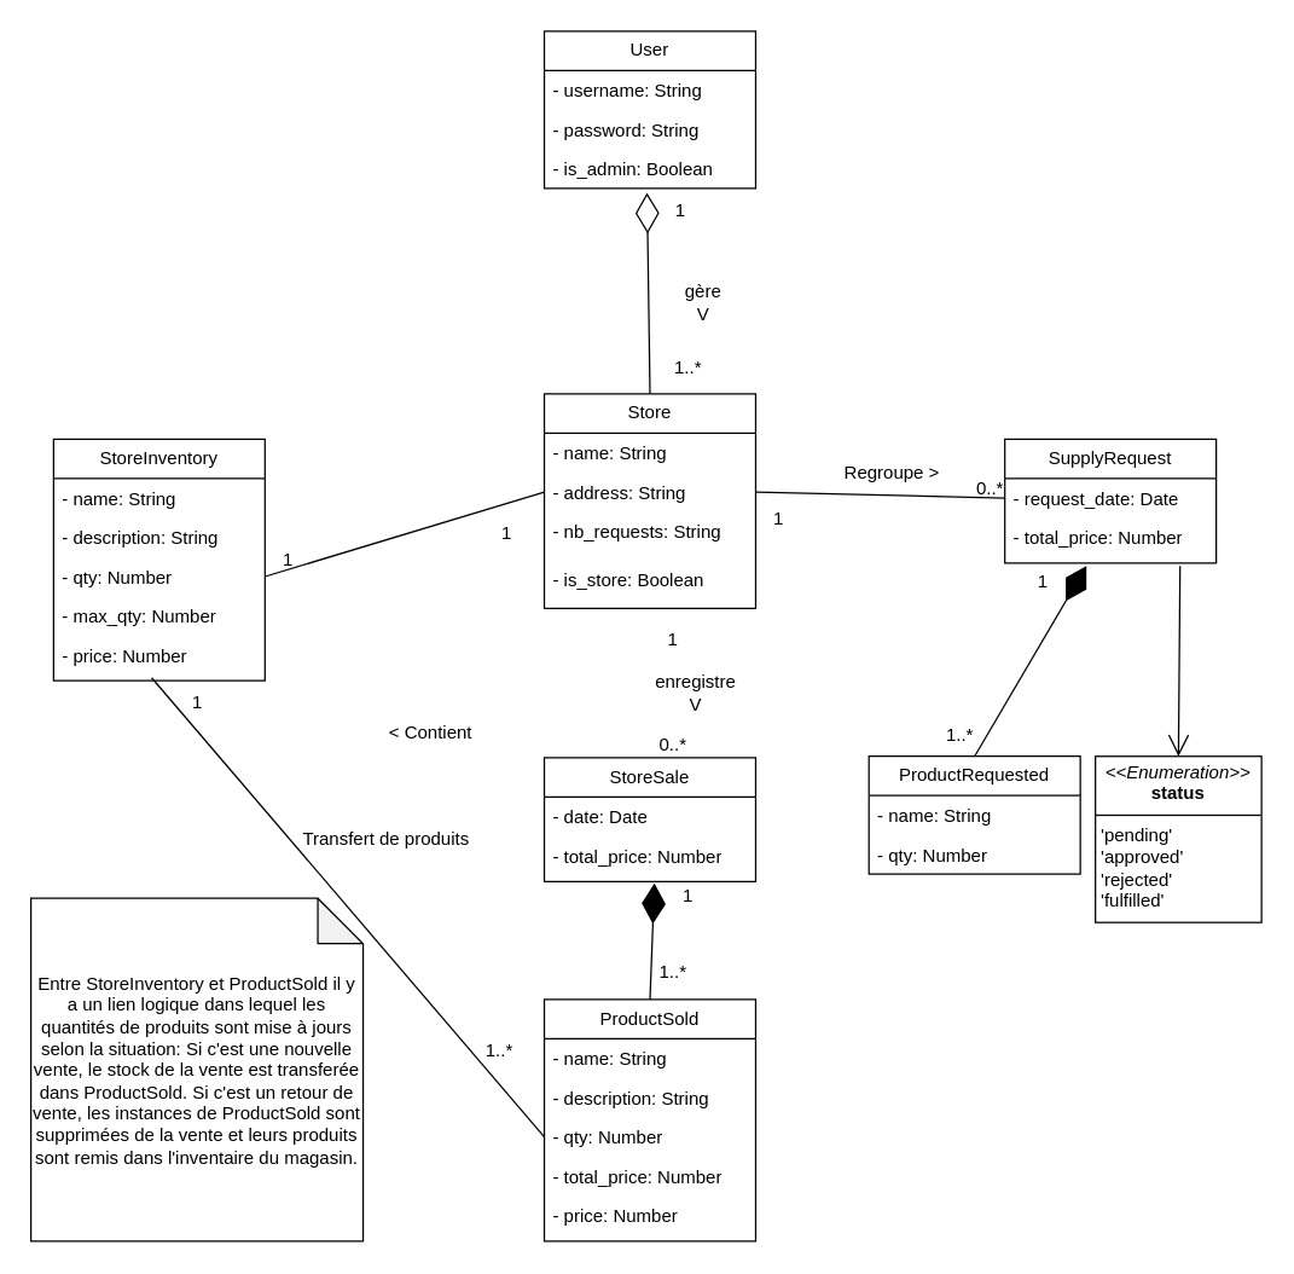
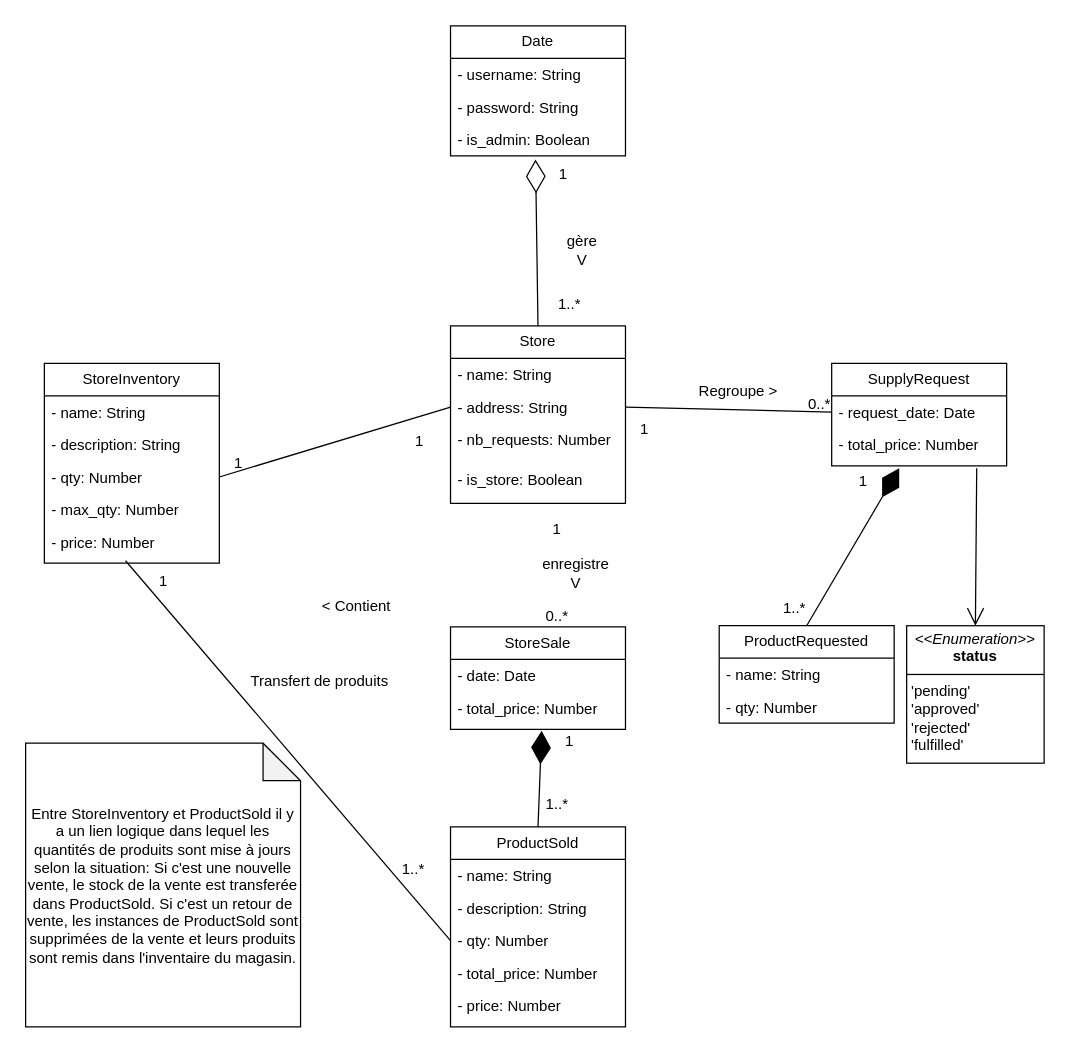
  <mxCell id="0" />
  <mxCell id="1" parent="0" />
  <mxCell id="2" value="Store" style="swimlane;fontStyle=0;childLayout=stackLayout;horizontal=1;startSize=26;fillColor=none;horizontalStack=0;resizeParent=1;resizeParentMax=0;resizeLast=0;collapsible=1;marginBottom=0;whiteSpace=wrap;html=1;" parent="1" vertex="1"><mxGeometry x="360" y="260" width="140" height="142" as="geometry" /></mxCell>
  <mxCell id="3" value="- name: String" style="text;strokeColor=none;fillColor=none;align=left;verticalAlign=top;spacingLeft=4;spacingRight=4;overflow=hidden;rotatable=0;points=[[0,0.5],[1,0.5]];portConstraint=eastwest;whiteSpace=wrap;html=1;" parent="2" vertex="1"><mxGeometry y="26" width="140" height="26" as="geometry" /></mxCell>
  <mxCell id="4" value="- address: String" style="text;strokeColor=none;fillColor=none;align=left;verticalAlign=top;spacingLeft=4;spacingRight=4;overflow=hidden;rotatable=0;points=[[0,0.5],[1,0.5]];portConstraint=eastwest;whiteSpace=wrap;html=1;" parent="2" vertex="1"><mxGeometry y="52" width="140" height="26" as="geometry" /></mxCell>
- <mxCell id="5" value="- nb_requests: String" style="text;strokeColor=none;fillColor=none;align=left;verticalAlign=top;spacingLeft=4;spacingRight=4;overflow=hidden;rotatable=0;points=[[0,0.5],[1,0.5]];portConstraint=eastwest;whiteSpace=wrap;html=1;" parent="2" vertex="1"><mxGeometry y="78" width="140" height="32" as="geometry" /></mxCell>
+ <mxCell id="5" value="- nb_requests: Number" style="text;strokeColor=none;fillColor=none;align=left;verticalAlign=top;spacingLeft=4;spacingRight=4;overflow=hidden;rotatable=0;points=[[0,0.5],[1,0.5]];portConstraint=eastwest;whiteSpace=wrap;html=1;" parent="2" vertex="1"><mxGeometry y="78" width="140" height="32" as="geometry" /></mxCell>
  <mxCell id="6" value="- is_store: Boolean" style="text;strokeColor=none;fillColor=none;align=left;verticalAlign=top;spacingLeft=4;spacingRight=4;overflow=hidden;rotatable=0;points=[[0,0.5],[1,0.5]];portConstraint=eastwest;whiteSpace=wrap;html=1;" parent="2" vertex="1"><mxGeometry y="110" width="140" height="32" as="geometry" /></mxCell>
  <mxCell id="7" value="StoreInventory" style="swimlane;fontStyle=0;childLayout=stackLayout;horizontal=1;startSize=26;fillColor=none;horizontalStack=0;resizeParent=1;resizeParentMax=0;resizeLast=0;collapsible=1;marginBottom=0;whiteSpace=wrap;html=1;" parent="1" vertex="1"><mxGeometry x="35" y="290" width="140" height="160" as="geometry" /></mxCell>
  <mxCell id="8" value="- name: String" style="text;strokeColor=none;fillColor=none;align=left;verticalAlign=top;spacingLeft=4;spacingRight=4;overflow=hidden;rotatable=0;points=[[0,0.5],[1,0.5]];portConstraint=eastwest;whiteSpace=wrap;html=1;" parent="7" vertex="1"><mxGeometry y="26" width="140" height="26" as="geometry" /></mxCell>
  <mxCell id="9" value="- description: String" style="text;strokeColor=none;fillColor=none;align=left;verticalAlign=top;spacingLeft=4;spacingRight=4;overflow=hidden;rotatable=0;points=[[0,0.5],[1,0.5]];portConstraint=eastwest;whiteSpace=wrap;html=1;" parent="7" vertex="1"><mxGeometry y="52" width="140" height="26" as="geometry" /></mxCell>
  <mxCell id="10" value="- qty: Number" style="text;strokeColor=none;fillColor=none;align=left;verticalAlign=top;spacingLeft=4;spacingRight=4;overflow=hidden;rotatable=0;points=[[0,0.5],[1,0.5]];portConstraint=eastwest;whiteSpace=wrap;html=1;" parent="7" vertex="1"><mxGeometry y="78" width="140" height="26" as="geometry" /></mxCell>
  <mxCell id="11" value="- max_qty: Number" style="text;strokeColor=none;fillColor=none;align=left;verticalAlign=top;spacingLeft=4;spacingRight=4;overflow=hidden;rotatable=0;points=[[0,0.5],[1,0.5]];portConstraint=eastwest;whiteSpace=wrap;html=1;" parent="7" vertex="1"><mxGeometry y="104" width="140" height="26" as="geometry" /></mxCell>
  <mxCell id="12" value="- price: Number" style="text;strokeColor=none;fillColor=none;align=left;verticalAlign=top;spacingLeft=4;spacingRight=4;overflow=hidden;rotatable=0;points=[[0,0.5],[1,0.5]];portConstraint=eastwest;whiteSpace=wrap;html=1;" parent="7" vertex="1"><mxGeometry y="130" width="140" height="30" as="geometry" /></mxCell>
  <mxCell id="13" value="ProductSold" style="swimlane;fontStyle=0;childLayout=stackLayout;horizontal=1;startSize=26;fillColor=none;horizontalStack=0;resizeParent=1;resizeParentMax=0;resizeLast=0;collapsible=1;marginBottom=0;whiteSpace=wrap;html=1;" parent="1" vertex="1"><mxGeometry x="360" y="661" width="140" height="160" as="geometry" /></mxCell>
  <mxCell id="14" value="- name: String" style="text;strokeColor=none;fillColor=none;align=left;verticalAlign=top;spacingLeft=4;spacingRight=4;overflow=hidden;rotatable=0;points=[[0,0.5],[1,0.5]];portConstraint=eastwest;whiteSpace=wrap;html=1;" parent="13" vertex="1"><mxGeometry y="26" width="140" height="26" as="geometry" /></mxCell>
  <mxCell id="15" value="- description: String" style="text;strokeColor=none;fillColor=none;align=left;verticalAlign=top;spacingLeft=4;spacingRight=4;overflow=hidden;rotatable=0;points=[[0,0.5],[1,0.5]];portConstraint=eastwest;whiteSpace=wrap;html=1;" parent="13" vertex="1"><mxGeometry y="52" width="140" height="26" as="geometry" /></mxCell>
  <mxCell id="16" value="- qty: Number" style="text;strokeColor=none;fillColor=none;align=left;verticalAlign=top;spacingLeft=4;spacingRight=4;overflow=hidden;rotatable=0;points=[[0,0.5],[1,0.5]];portConstraint=eastwest;whiteSpace=wrap;html=1;" parent="13" vertex="1"><mxGeometry y="78" width="140" height="26" as="geometry" /></mxCell>
  <mxCell id="17" value="- total_price: Number" style="text;strokeColor=none;fillColor=none;align=left;verticalAlign=top;spacingLeft=4;spacingRight=4;overflow=hidden;rotatable=0;points=[[0,0.5],[1,0.5]];portConstraint=eastwest;whiteSpace=wrap;html=1;" parent="13" vertex="1"><mxGeometry y="104" width="140" height="26" as="geometry" /></mxCell>
  <mxCell id="18" value="- price: Number" style="text;strokeColor=none;fillColor=none;align=left;verticalAlign=top;spacingLeft=4;spacingRight=4;overflow=hidden;rotatable=0;points=[[0,0.5],[1,0.5]];portConstraint=eastwest;whiteSpace=wrap;html=1;" parent="13" vertex="1"><mxGeometry y="130" width="140" height="30" as="geometry" /></mxCell>
  <mxCell id="19" value="StoreSale" style="swimlane;fontStyle=0;childLayout=stackLayout;horizontal=1;startSize=26;fillColor=none;horizontalStack=0;resizeParent=1;resizeParentMax=0;resizeLast=0;collapsible=1;marginBottom=0;whiteSpace=wrap;html=1;" parent="1" vertex="1"><mxGeometry x="360" y="501" width="140" height="82" as="geometry" /></mxCell>
  <mxCell id="20" value="- date: Date" style="text;strokeColor=none;fillColor=none;align=left;verticalAlign=top;spacingLeft=4;spacingRight=4;overflow=hidden;rotatable=0;points=[[0,0.5],[1,0.5]];portConstraint=eastwest;whiteSpace=wrap;html=1;" parent="19" vertex="1"><mxGeometry y="26" width="140" height="26" as="geometry" /></mxCell>
  <mxCell id="21" value="- total_price: Number" style="text;strokeColor=none;fillColor=none;align=left;verticalAlign=top;spacingLeft=4;spacingRight=4;overflow=hidden;rotatable=0;points=[[0,0.5],[1,0.5]];portConstraint=eastwest;whiteSpace=wrap;html=1;" parent="19" vertex="1"><mxGeometry y="52" width="140" height="30" as="geometry" /></mxCell>
  <mxCell id="22" value="SupplyRequest" style="swimlane;fontStyle=0;childLayout=stackLayout;horizontal=1;startSize=26;fillColor=none;horizontalStack=0;resizeParent=1;resizeParentMax=0;resizeLast=0;collapsible=1;marginBottom=0;whiteSpace=wrap;html=1;" parent="1" vertex="1"><mxGeometry x="665" y="290" width="140" height="82" as="geometry" /></mxCell>
  <mxCell id="23" value="- request_date: Date" style="text;strokeColor=none;fillColor=none;align=left;verticalAlign=top;spacingLeft=4;spacingRight=4;overflow=hidden;rotatable=0;points=[[0,0.5],[1,0.5]];portConstraint=eastwest;whiteSpace=wrap;html=1;" parent="22" vertex="1"><mxGeometry y="26" width="140" height="26" as="geometry" /></mxCell>
  <mxCell id="24" value="- total_price: Number" style="text;strokeColor=none;fillColor=none;align=left;verticalAlign=top;spacingLeft=4;spacingRight=4;overflow=hidden;rotatable=0;points=[[0,0.5],[1,0.5]];portConstraint=eastwest;whiteSpace=wrap;html=1;" parent="22" vertex="1"><mxGeometry y="52" width="140" height="30" as="geometry" /></mxCell>
  <mxCell id="25" value="&lt;p style=&quot;margin:0px;margin-top:4px;text-align:center;&quot;&gt;&lt;i&gt;&amp;lt;&amp;lt;Enumeration&amp;gt;&amp;gt;&lt;/i&gt;&lt;br&gt;&lt;b&gt;status&lt;/b&gt;&lt;/p&gt;&lt;hr size=&quot;1&quot; style=&quot;border-style:solid;&quot;&gt;&lt;p style=&quot;margin:0px;margin-left:4px;&quot;&gt;'pending'&lt;/p&gt;&lt;p style=&quot;margin:0px;margin-left:4px;&quot;&gt;'approved'&lt;/p&gt;&lt;p style=&quot;margin:0px;margin-left:4px;&quot;&gt;'rejected'&lt;/p&gt;&lt;p style=&quot;margin:0px;margin-left:4px;&quot;&gt;'fulfilled'&lt;/p&gt;" style="verticalAlign=top;align=left;overflow=fill;html=1;whiteSpace=wrap;" parent="1" vertex="1"><mxGeometry x="725" y="500" width="110" height="110" as="geometry" /></mxCell>
  <mxCell id="26" value="ProductRequested" style="swimlane;fontStyle=0;childLayout=stackLayout;horizontal=1;startSize=26;fillColor=none;horizontalStack=0;resizeParent=1;resizeParentMax=0;resizeLast=0;collapsible=1;marginBottom=0;whiteSpace=wrap;html=1;" parent="1" vertex="1"><mxGeometry x="575" y="500" width="140" height="78" as="geometry" /></mxCell>
  <mxCell id="27" value="- name: String" style="text;strokeColor=none;fillColor=none;align=left;verticalAlign=top;spacingLeft=4;spacingRight=4;overflow=hidden;rotatable=0;points=[[0,0.5],[1,0.5]];portConstraint=eastwest;whiteSpace=wrap;html=1;" parent="26" vertex="1"><mxGeometry y="26" width="140" height="26" as="geometry" /></mxCell>
  <mxCell id="28" value="- qty: Number" style="text;strokeColor=none;fillColor=none;align=left;verticalAlign=top;spacingLeft=4;spacingRight=4;overflow=hidden;rotatable=0;points=[[0,0.5],[1,0.5]];portConstraint=eastwest;whiteSpace=wrap;html=1;" parent="26" vertex="1"><mxGeometry y="52" width="140" height="26" as="geometry" /></mxCell>
  <mxCell id="29" value="" style="endArrow=open;endFill=1;endSize=12;html=1;rounded=0;exitX=0.829;exitY=1.067;exitDx=0;exitDy=0;entryX=0.5;entryY=0;entryDx=0;entryDy=0;exitPerimeter=0;" parent="1" source="24" target="25" edge="1"><mxGeometry width="160" relative="1" as="geometry"><mxPoint x="515" y="880" as="sourcePoint" /><mxPoint x="785" y="610" as="targetPoint" /></mxGeometry></mxCell>
  <mxCell id="30" value="" style="endArrow=diamondThin;endFill=1;endSize=24;html=1;rounded=0;entryX=0.386;entryY=1.067;entryDx=0;entryDy=0;entryPerimeter=0;exitX=0.5;exitY=0;exitDx=0;exitDy=0;" parent="1" source="26" target="24" edge="1"><mxGeometry width="160" relative="1" as="geometry"><mxPoint x="575" y="820" as="sourcePoint" /><mxPoint x="735" y="820" as="targetPoint" /></mxGeometry></mxCell>
  <mxCell id="31" value="" style="endArrow=diamondThin;endFill=1;endSize=24;html=1;rounded=0;entryX=0.521;entryY=1.033;entryDx=0;entryDy=0;entryPerimeter=0;exitX=0.5;exitY=0;exitDx=0;exitDy=0;" parent="1" source="13" target="21" edge="1"><mxGeometry width="160" relative="1" as="geometry"><mxPoint x="175" y="780" as="sourcePoint" /><mxPoint x="335" y="780" as="targetPoint" /></mxGeometry></mxCell>
  <mxCell id="32" value="1" style="text;html=1;align=center;verticalAlign=middle;resizable=0;points=[];autosize=1;strokeColor=none;fillColor=none;" parent="1" vertex="1"><mxGeometry x="440" y="578" width="30" height="30" as="geometry" /></mxCell>
  <mxCell id="33" value="1..*" style="text;html=1;align=center;verticalAlign=middle;resizable=0;points=[];autosize=1;strokeColor=none;fillColor=none;" parent="1" vertex="1"><mxGeometry x="425" y="628" width="40" height="30" as="geometry" /></mxCell>
  <mxCell id="34" value="1" style="text;html=1;align=center;verticalAlign=middle;resizable=0;points=[];autosize=1;strokeColor=none;fillColor=none;" parent="1" vertex="1"><mxGeometry x="675" y="370" width="30" height="30" as="geometry" /></mxCell>
  <mxCell id="35" value="1..*" style="text;html=1;align=center;verticalAlign=middle;resizable=0;points=[];autosize=1;strokeColor=none;fillColor=none;" parent="1" vertex="1"><mxGeometry x="615" y="471" width="40" height="30" as="geometry" /></mxCell>
  <mxCell id="36" value="" style="endArrow=none;html=1;rounded=0;entryX=0;entryY=0.5;entryDx=0;entryDy=0;exitX=1;exitY=0.5;exitDx=0;exitDy=0;" parent="1" source="10" target="4" edge="1"><mxGeometry width="50" height="50" relative="1" as="geometry"><mxPoint x="155" y="500" as="sourcePoint" /><mxPoint x="205" y="450" as="targetPoint" /></mxGeometry></mxCell>
  <mxCell id="37" value="" style="endArrow=none;html=1;rounded=0;entryX=1;entryY=0.5;entryDx=0;entryDy=0;exitX=0;exitY=0.5;exitDx=0;exitDy=0;" parent="1" source="23" target="4" edge="1"><mxGeometry width="50" height="50" relative="1" as="geometry"><mxPoint x="95" y="780" as="sourcePoint" /><mxPoint x="145" y="730" as="targetPoint" /></mxGeometry></mxCell>
  <mxCell id="38" value="1" style="text;html=1;align=center;verticalAlign=middle;resizable=0;points=[];autosize=1;strokeColor=none;fillColor=none;" parent="1" vertex="1"><mxGeometry x="320" y="338" width="30" height="30" as="geometry" /></mxCell>
  <mxCell id="39" value="1" style="text;html=1;align=center;verticalAlign=middle;resizable=0;points=[];autosize=1;strokeColor=none;fillColor=none;" parent="1" vertex="1"><mxGeometry x="500" y="328" width="30" height="30" as="geometry" /></mxCell>
  <mxCell id="40" value="1" style="text;html=1;align=center;verticalAlign=middle;resizable=0;points=[];autosize=1;strokeColor=none;fillColor=none;" parent="1" vertex="1"><mxGeometry x="430" y="408" width="30" height="30" as="geometry" /></mxCell>
  <mxCell id="41" value="1" style="text;html=1;align=center;verticalAlign=middle;resizable=0;points=[];autosize=1;strokeColor=none;fillColor=none;" parent="1" vertex="1"><mxGeometry x="175" y="355" width="30" height="30" as="geometry" /></mxCell>
  <mxCell id="42" value="0..*" style="text;html=1;align=center;verticalAlign=middle;resizable=0;points=[];autosize=1;strokeColor=none;fillColor=none;" parent="1" vertex="1"><mxGeometry x="425" y="478" width="40" height="30" as="geometry" /></mxCell>
  <mxCell id="43" value="0..*" style="text;html=1;align=center;verticalAlign=middle;resizable=0;points=[];autosize=1;strokeColor=none;fillColor=none;" parent="1" vertex="1"><mxGeometry x="635" y="308" width="40" height="30" as="geometry" /></mxCell>
  <mxCell id="44" value="&amp;lt; Contient" style="text;html=1;align=center;verticalAlign=middle;whiteSpace=wrap;rounded=0;" parent="1" vertex="1"><mxGeometry x="255" y="470" width="60" height="30" as="geometry" /></mxCell>
  <mxCell id="45" value="enregistre&lt;br&gt;V" style="text;html=1;align=center;verticalAlign=middle;resizable=0;points=[];autosize=1;strokeColor=none;fillColor=none;" parent="1" vertex="1"><mxGeometry x="420" y="438" width="80" height="40" as="geometry" /></mxCell>
  <mxCell id="46" value="Regroupe &amp;gt;" style="text;html=1;align=center;verticalAlign=middle;resizable=0;points=[];autosize=1;strokeColor=none;fillColor=none;" parent="1" vertex="1"><mxGeometry x="545" y="298" width="90" height="30" as="geometry" /></mxCell>
  <mxCell id="47" value="" style="endArrow=none;html=1;rounded=0;entryX=0.464;entryY=0.933;entryDx=0;entryDy=0;entryPerimeter=0;exitX=0;exitY=0.5;exitDx=0;exitDy=0;" parent="1" source="16" target="12" edge="1"><mxGeometry width="50" height="50" relative="1" as="geometry"><mxPoint x="75" y="590" as="sourcePoint" /><mxPoint x="125" y="540" as="targetPoint" /></mxGeometry></mxCell>
  <mxCell id="48" value="1" style="text;html=1;align=center;verticalAlign=middle;resizable=0;points=[];autosize=1;strokeColor=none;fillColor=none;" parent="1" vertex="1"><mxGeometry x="115" y="450" width="30" height="30" as="geometry" /></mxCell>
  <mxCell id="49" value="1..*" style="text;html=1;align=center;verticalAlign=middle;resizable=0;points=[];autosize=1;strokeColor=none;fillColor=none;" parent="1" vertex="1"><mxGeometry x="310" y="680" width="40" height="30" as="geometry" /></mxCell>
- <mxCell id="50" value="Transfert de produits" style="text;html=1;align=center;verticalAlign=middle;resizable=0;points=[];autosize=1;strokeColor=none;fillColor=none;" parent="1" vertex="1"><mxGeometry x="190" y="540" width="130" height="30" as="geometry" /></mxCell>
+ <mxCell id="50" value="Transfert de produits" style="text;html=1;align=center;verticalAlign=middle;resizable=0;points=[];autosize=1;strokeColor=none;fillColor=none;" parent="1" vertex="1"><mxGeometry x="190" y="530" width="130" height="30" as="geometry" /></mxCell>
  <mxCell id="51" value="Entre StoreInventory et ProductSold il y a un lien logique dans lequel les quantités de produits sont mise à jours selon la situation: Si c'est une nouvelle vente, le stock de la vente est transferée dans ProductSold. Si c'est un retour de vente, les instances de ProductSold sont supprimées de la vente et leurs produits sont remis dans l'inventaire du magasin." style="shape=note;whiteSpace=wrap;html=1;backgroundOutline=1;darkOpacity=0.05;" parent="1" vertex="1"><mxGeometry x="20" y="594" width="220" height="227" as="geometry" /></mxCell>
- <mxCell id="52" value="User" style="swimlane;fontStyle=0;childLayout=stackLayout;horizontal=1;startSize=26;fillColor=none;horizontalStack=0;resizeParent=1;resizeParentMax=0;resizeLast=0;collapsible=1;marginBottom=0;whiteSpace=wrap;html=1;" vertex="1" parent="1"><mxGeometry x="360" y="20" width="140" height="104" as="geometry" /></mxCell>
+ <mxCell id="52" value="Date" style="swimlane;fontStyle=0;childLayout=stackLayout;horizontal=1;startSize=26;fillColor=none;horizontalStack=0;resizeParent=1;resizeParentMax=0;resizeLast=0;collapsible=1;marginBottom=0;whiteSpace=wrap;html=1;" vertex="1" parent="1"><mxGeometry x="360" y="20" width="140" height="104" as="geometry" /></mxCell>
  <mxCell id="53" value="- username: String" style="text;strokeColor=none;fillColor=none;align=left;verticalAlign=top;spacingLeft=4;spacingRight=4;overflow=hidden;rotatable=0;points=[[0,0.5],[1,0.5]];portConstraint=eastwest;whiteSpace=wrap;html=1;" vertex="1" parent="52"><mxGeometry y="26" width="140" height="26" as="geometry" /></mxCell>
  <mxCell id="54" value="- password: String" style="text;strokeColor=none;fillColor=none;align=left;verticalAlign=top;spacingLeft=4;spacingRight=4;overflow=hidden;rotatable=0;points=[[0,0.5],[1,0.5]];portConstraint=eastwest;whiteSpace=wrap;html=1;" vertex="1" parent="52"><mxGeometry y="52" width="140" height="26" as="geometry" /></mxCell>
  <mxCell id="55" value="- is_admin: Boolean" style="text;strokeColor=none;fillColor=none;align=left;verticalAlign=top;spacingLeft=4;spacingRight=4;overflow=hidden;rotatable=0;points=[[0,0.5],[1,0.5]];portConstraint=eastwest;whiteSpace=wrap;html=1;" vertex="1" parent="52"><mxGeometry y="78" width="140" height="26" as="geometry" /></mxCell>
  <mxCell id="56" value="" style="endArrow=diamondThin;endFill=0;endSize=24;html=1;rounded=0;entryX=0.486;entryY=1.115;entryDx=0;entryDy=0;entryPerimeter=0;exitX=0.5;exitY=0;exitDx=0;exitDy=0;" edge="1" parent="1" source="2" target="55"><mxGeometry width="160" relative="1" as="geometry"><mxPoint x="275" y="160" as="sourcePoint" /><mxPoint x="435" y="160" as="targetPoint" /></mxGeometry></mxCell>
  <mxCell id="57" value="1" style="text;html=1;align=center;verticalAlign=middle;resizable=0;points=[];autosize=1;strokeColor=none;fillColor=none;" vertex="1" parent="1"><mxGeometry x="435" y="124" width="30" height="30" as="geometry" /></mxCell>
  <mxCell id="58" value="1..*" style="text;html=1;align=center;verticalAlign=middle;resizable=0;points=[];autosize=1;strokeColor=none;fillColor=none;" vertex="1" parent="1"><mxGeometry x="435" y="228" width="40" height="30" as="geometry" /></mxCell>
  <mxCell id="59" value="gère&lt;div&gt;V&lt;/div&gt;" style="text;html=1;align=center;verticalAlign=middle;resizable=0;points=[];autosize=1;strokeColor=none;fillColor=none;" vertex="1" parent="1"><mxGeometry x="440" y="180" width="50" height="40" as="geometry" /></mxCell>
